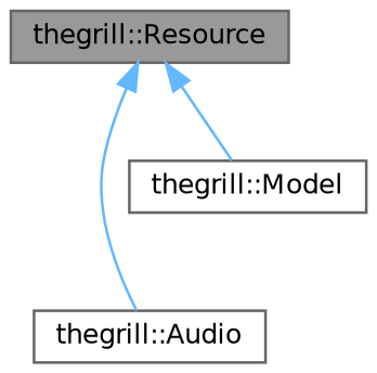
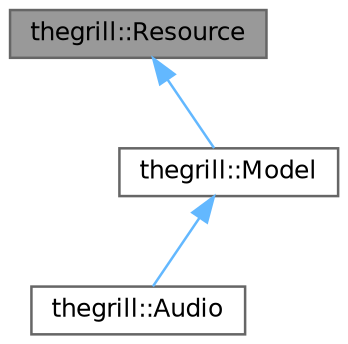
  digraph {
    node [color=gray40 fillcolor=white fontname=Helvetica fontsize=10 shape=box style=filled]
    edge [color=steelblue1 dir=back fontname=Helvetica fontsize=10 labelfontname=Helvetica labelfontsize=10 style=solid]
    n1 [fillcolor=grey60 fontcolor=black height=0.2 label="thegrill::Resource" width=0.4]
    n2 [height=0.2 label="thegrill::Audio" width=0.4]
    n3 [height=0.2 label="thegrill::Model" width=0.4]
-   n1 -> n2
+   n3 -> n2
    n1 -> n3
  }
